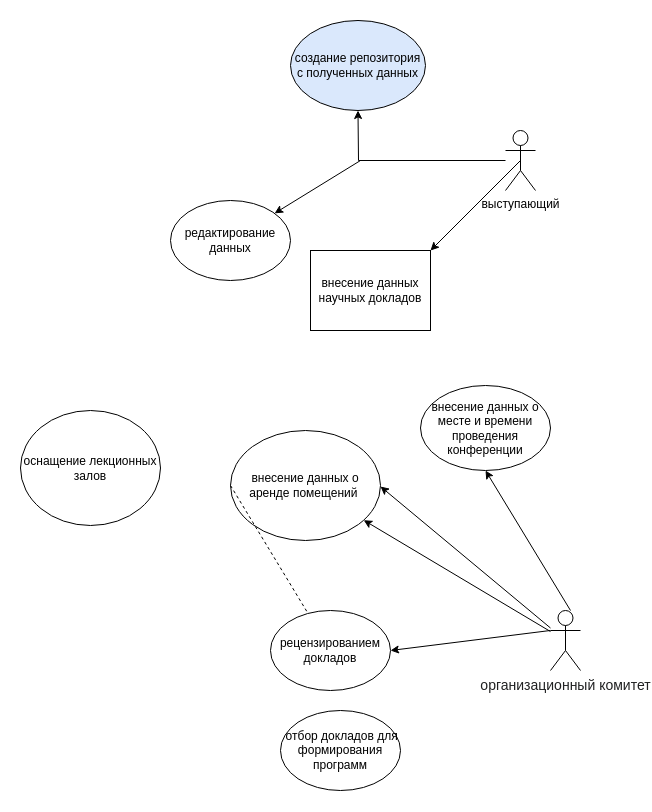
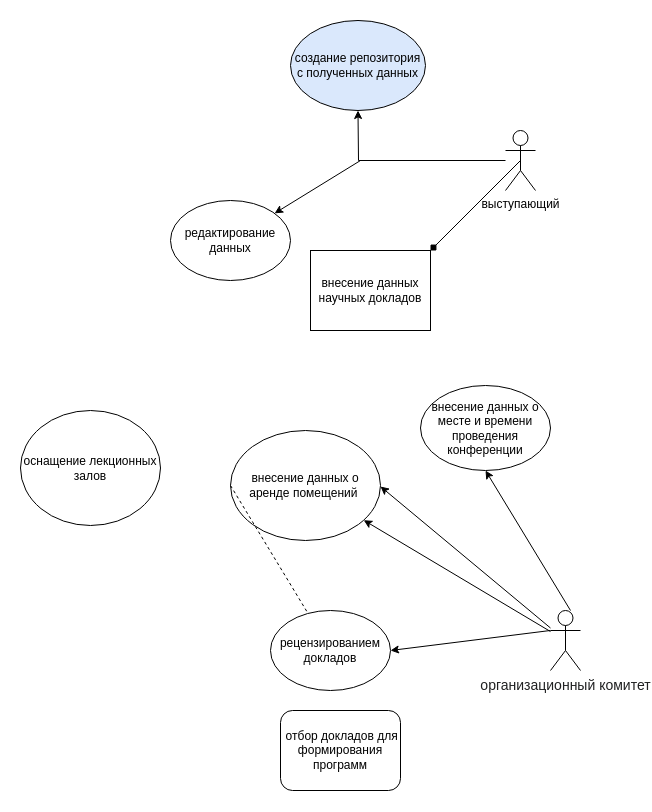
  <mxCell id="0" />
  <mxCell id="1" parent="0" />
  <mxCell id="2" value="" style="endArrow=classic;html=1;rounded=0;entryX=0.5;entryY=1;entryDx=0;entryDy=0;" parent="1" target="15" edge="1"><mxGeometry width="50" height="50" relative="1" as="geometry"><mxPoint x="570" y="610" as="sourcePoint" /><mxPoint x="610" y="340" as="targetPoint" /></mxGeometry></mxCell>
  <mxCell id="3" value="" style="endArrow=classic;html=1;rounded=0;" parent="1" source="8" edge="1"><mxGeometry width="50" height="50" relative="1" as="geometry"><mxPoint x="490" y="486" as="sourcePoint" /><mxPoint x="380" y="486" as="targetPoint" /></mxGeometry></mxCell>
  <mxCell id="4" value="внесение данных о аренде помещений&amp;nbsp;" style="ellipse;whiteSpace=wrap;html=1;" parent="1" vertex="1"><mxGeometry x="230" y="430" width="150" height="110" as="geometry" /></mxCell>
  <mxCell id="5" style="edgeStyle=orthogonalEdgeStyle;rounded=0;orthogonalLoop=1;jettySize=auto;html=1;" parent="1" source="6" target="7" edge="1"><mxGeometry relative="1" as="geometry"><Array as="points"><mxPoint x="358" y="160" /></Array></mxGeometry></mxCell>
  <mxCell id="6" value="выступающий&lt;br&gt;" style="shape=umlActor;verticalLabelPosition=bottom;verticalAlign=top;html=1;outlineConnect=0;" parent="1" vertex="1"><mxGeometry x="505" y="130" width="30" height="60" as="geometry" /></mxCell>
  <mxCell id="7" value="создание репозитория с полученных данных&lt;br&gt;" style="ellipse;whiteSpace=wrap;html=1;fillColor=#dae8fc;" parent="1" vertex="1"><mxGeometry x="290" y="20" width="135" height="90" as="geometry" /></mxCell>
  <mxCell id="8" value="&lt;span style=&quot;text-align: start; background-color: rgb(255, 255, 255); font-size: 14px; color: rgb(32, 33, 34); font-family: sans-serif;&quot;&gt;организационный комитет&lt;br&gt;&lt;/span&gt;" style="shape=umlActor;verticalLabelPosition=bottom;verticalAlign=top;html=1;outlineConnect=0;" parent="1" vertex="1"><mxGeometry x="550" y="610" width="30" height="60" as="geometry" /></mxCell>
  <mxCell id="9" value="рецензированием докладов" style="ellipse;whiteSpace=wrap;html=1;" parent="1" vertex="1"><mxGeometry x="270" y="610" width="120" height="80" as="geometry" /></mxCell>
- <mxCell id="10" value="" style="endArrow=classic;html=1;rounded=0;exitX=0.5;exitY=0.5;exitDx=0;exitDy=0;exitPerimeter=0;startArrow=none;entryX=1;entryY=0;entryDx=0;entryDy=0;" parent="1" source="6" target="11" edge="1"><mxGeometry width="50" height="50" relative="1" as="geometry"><mxPoint x="512.5" y="166" as="sourcePoint" /><mxPoint x="550" y="110" as="targetPoint" /></mxGeometry></mxCell>
+ <mxCell id="10" value="" style="endArrow=diamond;html=1;rounded=0;exitX=0.5;exitY=0.5;exitDx=0;exitDy=0;exitPerimeter=0;startArrow=none;entryX=1;entryY=0;entryDx=0;entryDy=0;" parent="1" source="6" target="11" edge="1"><mxGeometry width="50" height="50" relative="1" as="geometry"><mxPoint x="512.5" y="166" as="sourcePoint" /><mxPoint x="550" y="110" as="targetPoint" /></mxGeometry></mxCell>
  <mxCell id="11" value="внесение данных научных докладов&lt;br&gt;" style="whiteSpace=wrap;html=1;rounded=0;" parent="1" vertex="1"><mxGeometry x="310" y="250" width="120" height="80" as="geometry" /></mxCell>
- <mxCell id="12" value="&amp;nbsp;отбор докладов для формирования программ" style="ellipse;whiteSpace=wrap;html=1;" parent="1" vertex="1"><mxGeometry x="280" y="710" width="120" height="80" as="geometry" /></mxCell>
+ <mxCell id="12" value="&amp;nbsp;отбор докладов для формирования программ" style="whiteSpace=wrap;html=1;rounded=1;" parent="1" vertex="1"><mxGeometry x="280" y="710" width="120" height="80" as="geometry" /></mxCell>
  <mxCell id="13" value="оснащение лекционных залов" style="ellipse;whiteSpace=wrap;html=1;" parent="1" vertex="1"><mxGeometry x="20" y="410" width="140" height="115" as="geometry" /></mxCell>
  <mxCell id="14" value="редактирование данных" style="ellipse;whiteSpace=wrap;html=1;" parent="1" vertex="1"><mxGeometry x="170" y="200" width="120" height="80" as="geometry" /></mxCell>
  <mxCell id="15" value="внесение данных о месте и времени проведения конференции" style="ellipse;whiteSpace=wrap;html=1;" parent="1" vertex="1"><mxGeometry x="420" y="385" width="130" height="85" as="geometry" /></mxCell>
  <mxCell id="16" value="" style="endArrow=classic;html=1;rounded=0;" parent="1" source="8" target="4" edge="1"><mxGeometry width="50" height="50" relative="1" as="geometry"><mxPoint x="380" y="560" as="sourcePoint" /><mxPoint x="400" y="730" as="targetPoint" /></mxGeometry></mxCell>
  <mxCell id="17" value="" style="endArrow=classic;html=1;rounded=0;exitX=0;exitY=0.333;exitDx=0;exitDy=0;exitPerimeter=0;entryX=1;entryY=0.5;entryDx=0;entryDy=0;" parent="1" source="8" target="9" edge="1"><mxGeometry width="50" height="50" relative="1" as="geometry"><mxPoint x="530" y="610" as="sourcePoint" /><mxPoint x="580" y="560" as="targetPoint" /></mxGeometry></mxCell>
  <mxCell id="18" value="" style="endArrow=classic;html=1;rounded=0;" parent="1" target="14" edge="1"><mxGeometry width="50" height="50" relative="1" as="geometry"><mxPoint x="360" y="160" as="sourcePoint" /><mxPoint x="580" y="260" as="targetPoint" /></mxGeometry></mxCell>
  <mxCell id="19" value="" style="endArrow=none;dashed=1;html=1;rounded=0;exitX=0;exitY=0.5;exitDx=0;exitDy=0;" edge="1" parent="1" source="4" target="9"><mxGeometry width="50" height="50" relative="1" as="geometry"><mxPoint x="480" y="520" as="sourcePoint" /><mxPoint x="480" y="430" as="targetPoint" /></mxGeometry></mxCell>
